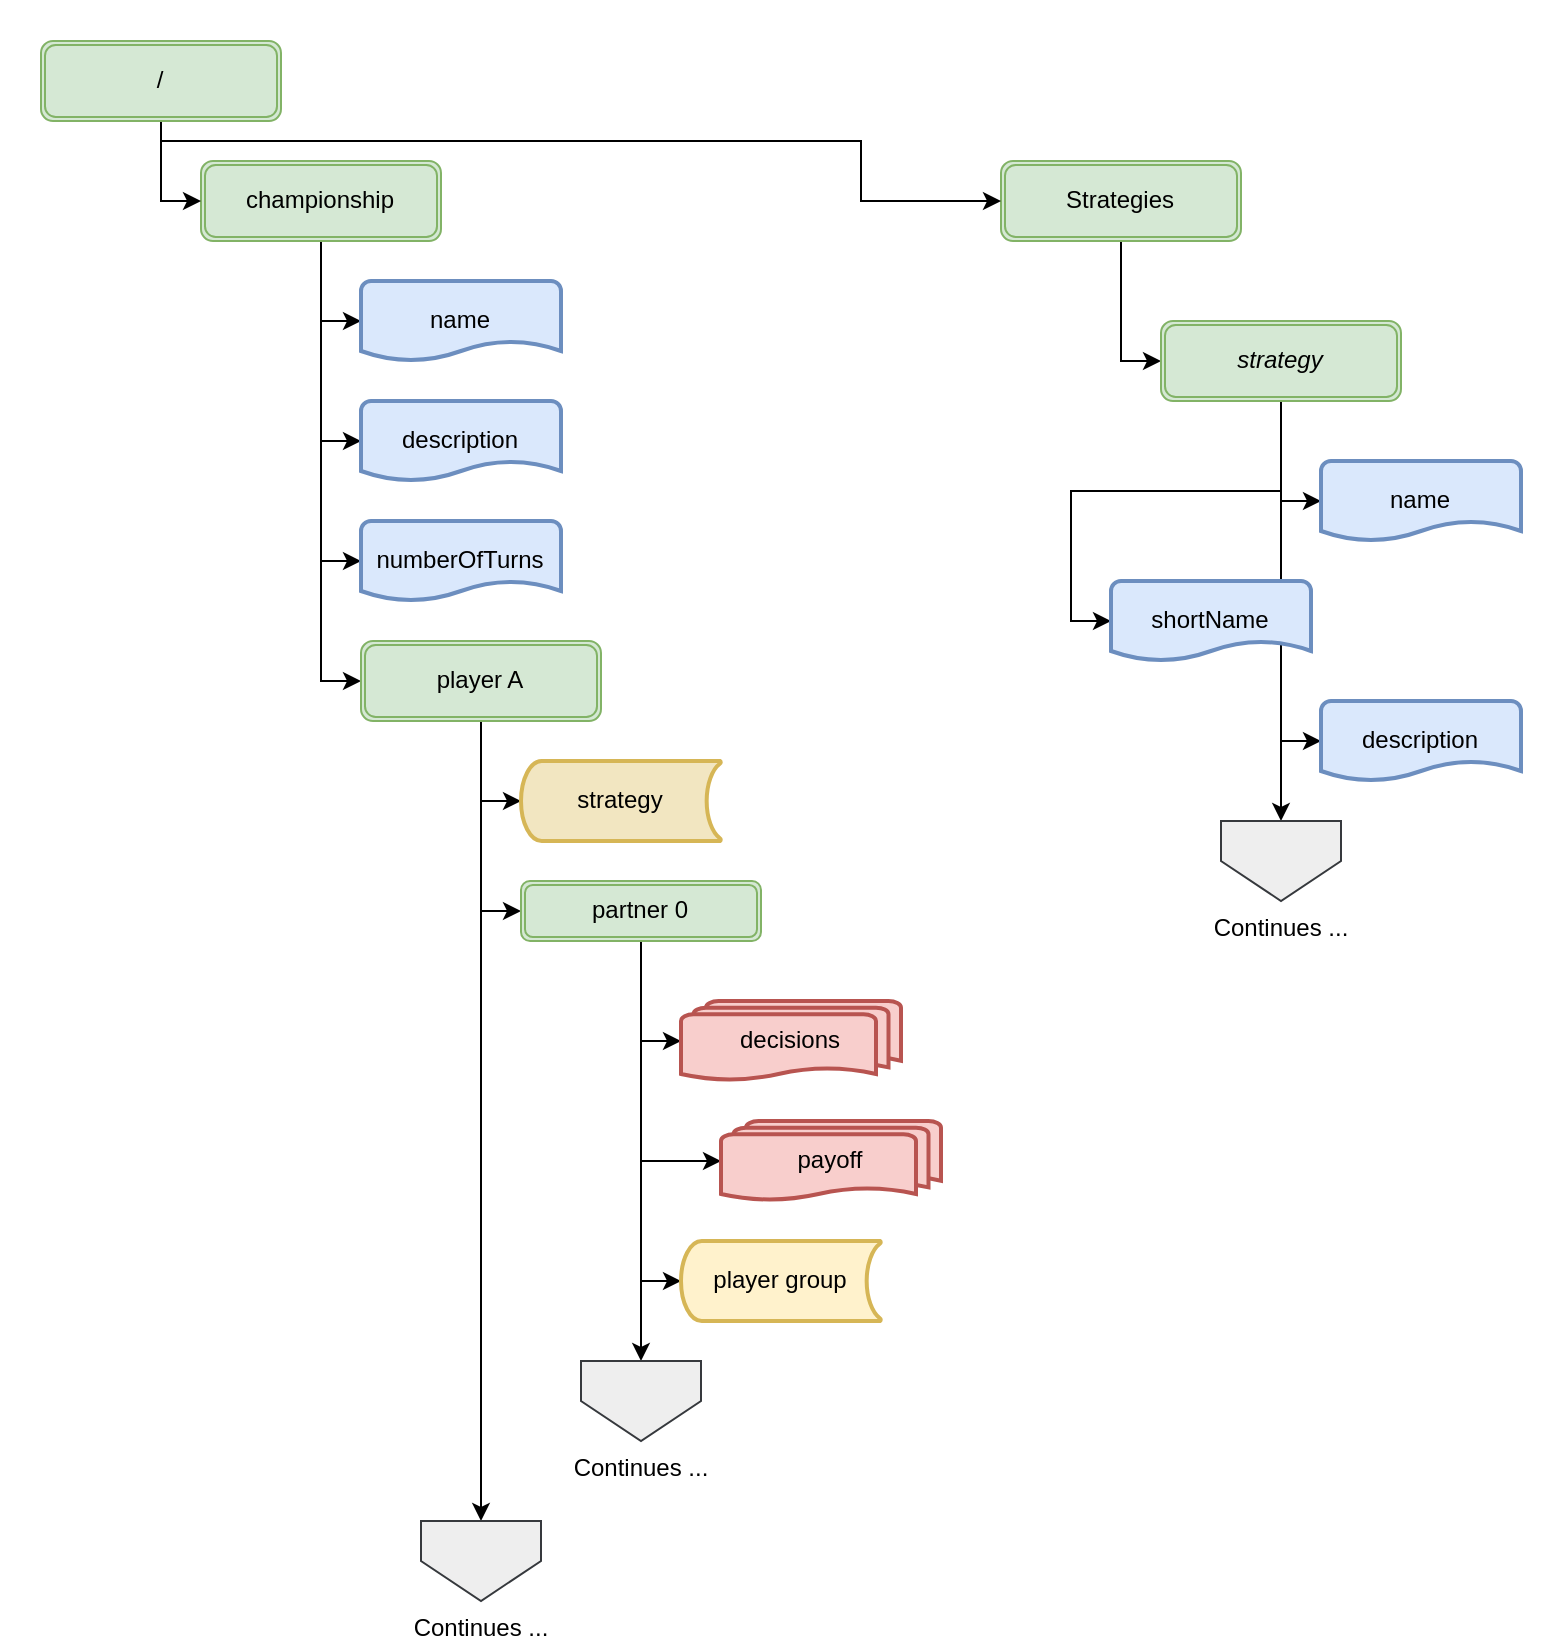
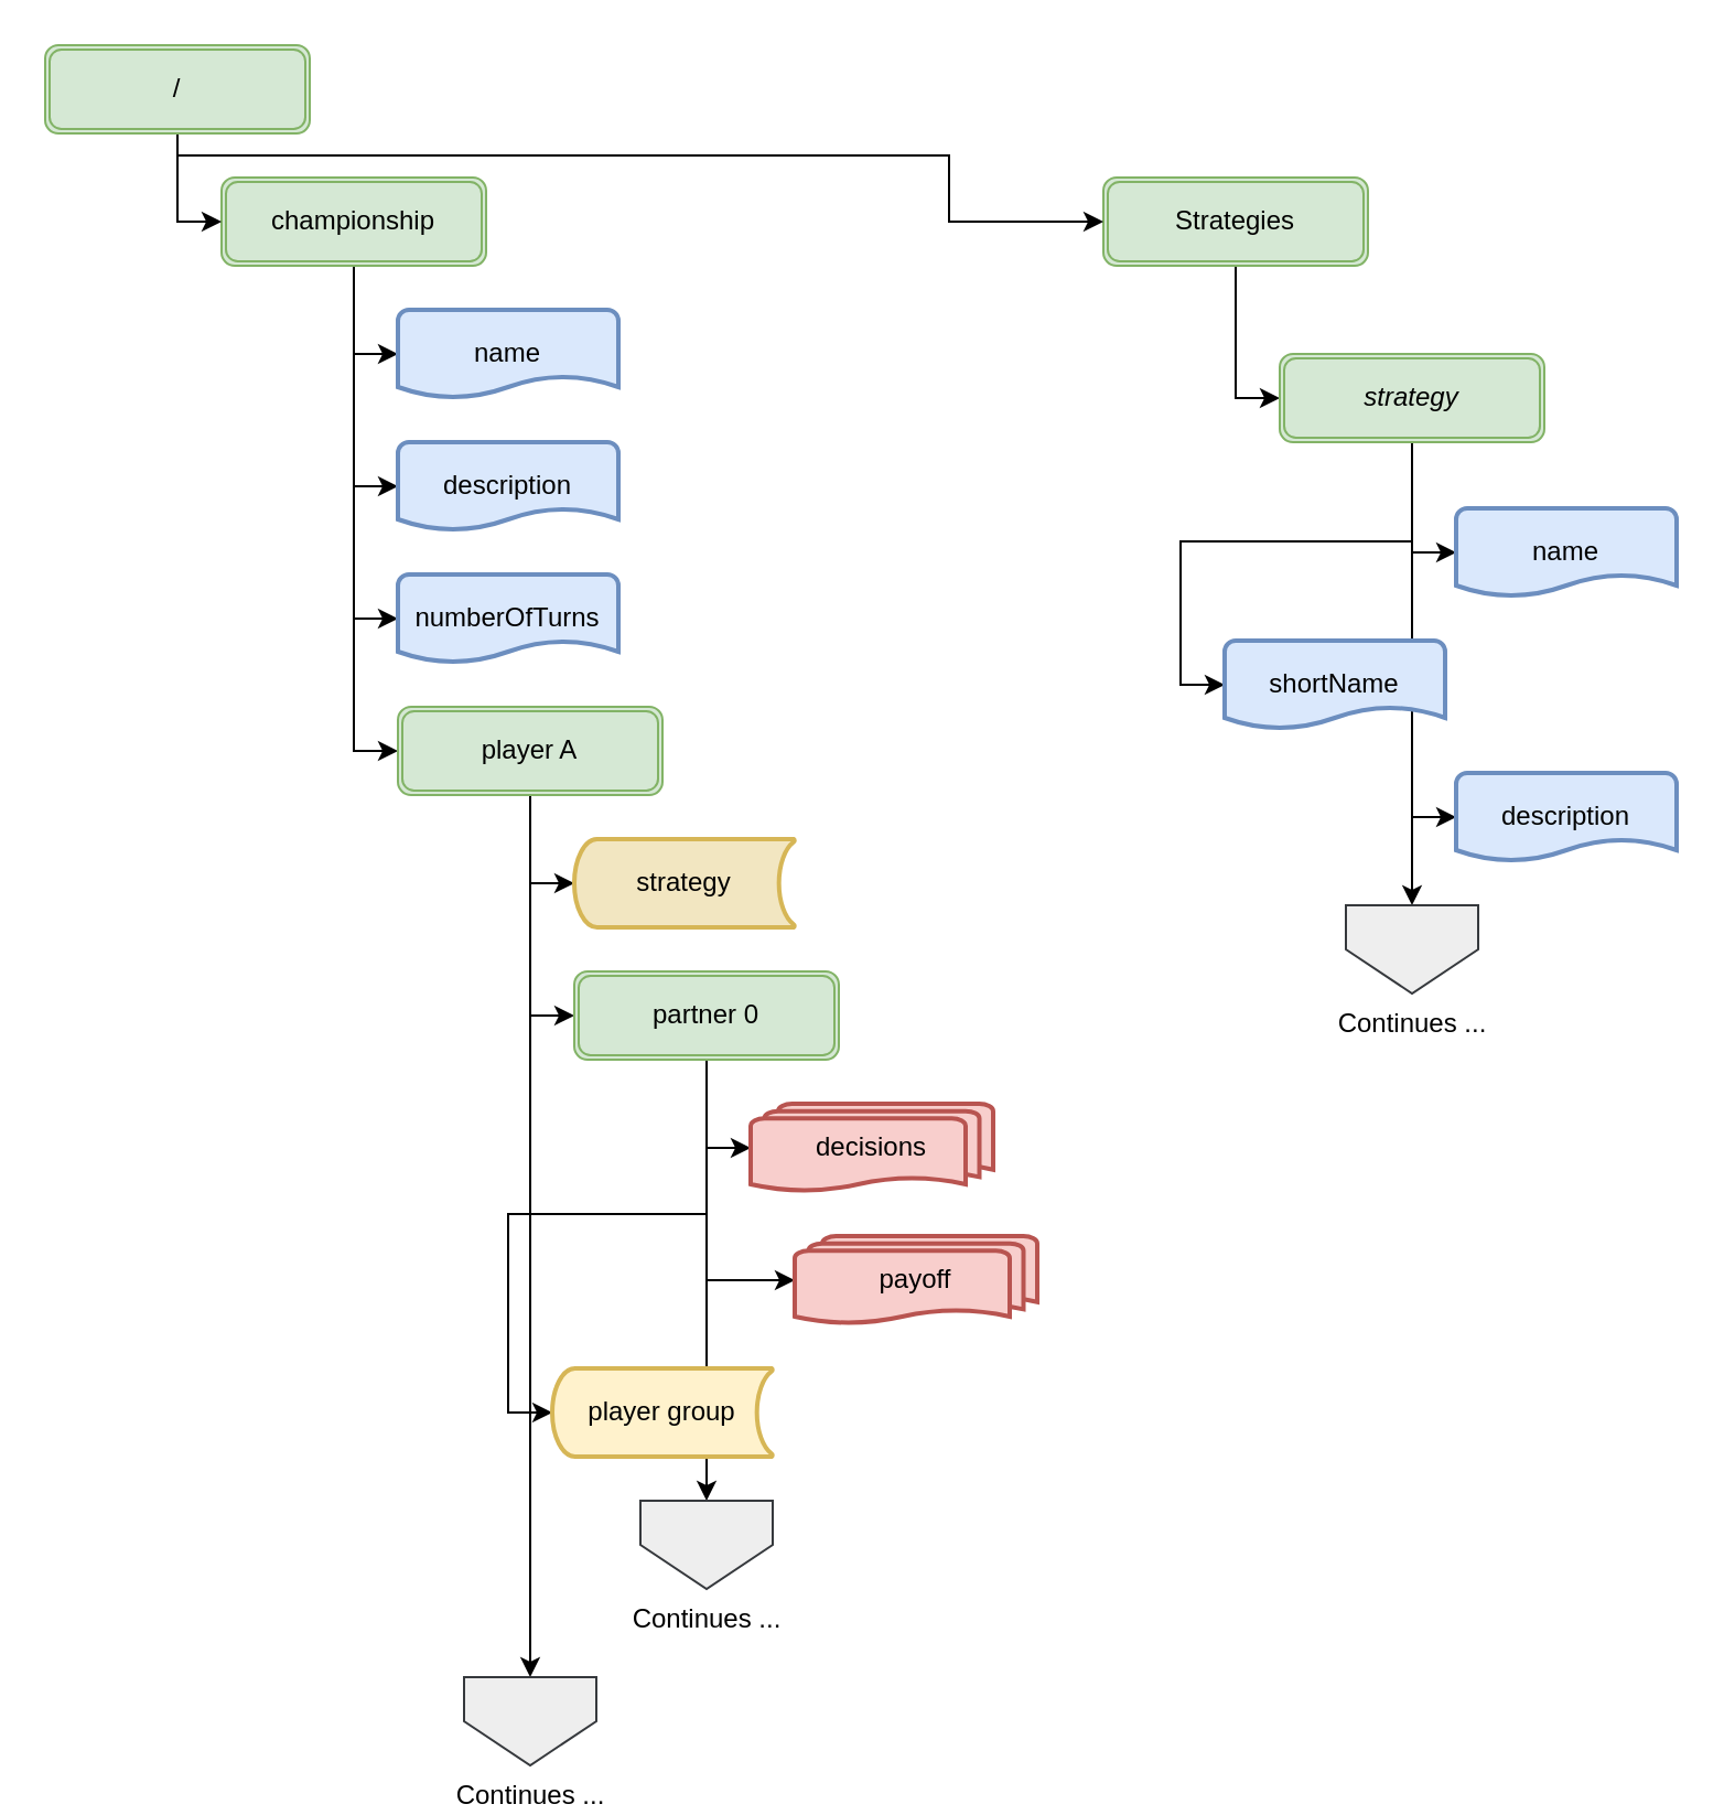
  <mxCell id="0" />
  <mxCell id="1" parent="0" />
  <mxCell id="2" style="edgeStyle=orthogonalEdgeStyle;rounded=0;orthogonalLoop=1;jettySize=auto;html=1;exitX=0.5;exitY=1;exitDx=0;exitDy=0;entryX=0;entryY=0.5;entryDx=0;entryDy=0;entryPerimeter=0;" parent="1" source="6" target="7" edge="1"><mxGeometry relative="1" as="geometry" /></mxCell>
  <mxCell id="3" style="edgeStyle=orthogonalEdgeStyle;rounded=0;orthogonalLoop=1;jettySize=auto;html=1;exitX=0.5;exitY=1;exitDx=0;exitDy=0;entryX=0;entryY=0.5;entryDx=0;entryDy=0;entryPerimeter=0;startArrow=none;startFill=0;endArrow=classic;endFill=1;strokeColor=#000000;strokeWidth=1;fontSize=12;" parent="1" source="6" target="9" edge="1"><mxGeometry relative="1" as="geometry" /></mxCell>
  <mxCell id="4" style="edgeStyle=orthogonalEdgeStyle;rounded=0;orthogonalLoop=1;jettySize=auto;html=1;exitX=0.5;exitY=1;exitDx=0;exitDy=0;entryX=0;entryY=0.5;entryDx=0;entryDy=0;entryPerimeter=0;startArrow=none;startFill=0;endArrow=classic;endFill=1;strokeColor=#000000;strokeWidth=1;fontSize=12;" parent="1" source="6" target="8" edge="1"><mxGeometry relative="1" as="geometry" /></mxCell>
  <mxCell id="5" style="edgeStyle=orthogonalEdgeStyle;rounded=0;orthogonalLoop=1;jettySize=auto;html=1;exitX=0.5;exitY=1;exitDx=0;exitDy=0;entryX=0;entryY=0.5;entryDx=0;entryDy=0;startArrow=none;startFill=0;endArrow=classic;endFill=1;strokeColor=#000000;strokeWidth=1;fontSize=12;" parent="1" source="6" target="15" edge="1"><mxGeometry relative="1" as="geometry" /></mxCell>
  <mxCell id="6" value="&lt;div&gt;championship&lt;/div&gt;" style="shape=ext;double=1;rounded=1;whiteSpace=wrap;html=1;fillColor=#d5e8d4;strokeColor=#82b366;" parent="1" vertex="1"><mxGeometry x="100" y="80" width="120" height="40" as="geometry" /></mxCell>
  <mxCell id="7" value="&lt;div&gt;name&lt;/div&gt;" style="strokeWidth=2;html=1;shape=mxgraph.flowchart.document2;whiteSpace=wrap;size=0.25;fillColor=#dae8fc;strokeColor=#6c8ebf;" parent="1" vertex="1"><mxGeometry x="180" y="140" width="100" height="40" as="geometry" /></mxCell>
  <mxCell id="8" value="&lt;div&gt;numberOfTurns&lt;/div&gt;" style="strokeWidth=2;html=1;shape=mxgraph.flowchart.document2;whiteSpace=wrap;size=0.25;fillColor=#dae8fc;strokeColor=#6c8ebf;" parent="1" vertex="1"><mxGeometry x="180" y="260" width="100" height="40" as="geometry" /></mxCell>
  <mxCell id="9" value="&lt;div&gt;description&lt;/div&gt;" style="strokeWidth=2;html=1;shape=mxgraph.flowchart.document2;whiteSpace=wrap;size=0.25;fillColor=#dae8fc;strokeColor=#6c8ebf;" parent="1" vertex="1"><mxGeometry x="180" y="200" width="100" height="40" as="geometry" /></mxCell>
  <mxCell id="10" style="edgeStyle=orthogonalEdgeStyle;rounded=0;orthogonalLoop=1;jettySize=auto;html=1;exitX=0.5;exitY=1;exitDx=0;exitDy=0;entryX=0;entryY=0.5;entryDx=0;entryDy=0;startArrow=none;startFill=0;endArrow=classic;endFill=1;strokeColor=#000000;strokeWidth=1;fontSize=12;entryPerimeter=0;" parent="1" source="15" target="38" edge="1"><mxGeometry relative="1" as="geometry"><mxPoint x="270" y="400" as="targetPoint" /></mxGeometry></mxCell>
  <mxCell id="11" style="edgeStyle=orthogonalEdgeStyle;rounded=0;orthogonalLoop=1;jettySize=auto;html=1;exitX=0.5;exitY=1;exitDx=0;exitDy=0;entryX=0;entryY=0.5;entryDx=0;entryDy=0;entryPerimeter=0;startArrow=none;startFill=0;endArrow=classic;endFill=1;strokeColor=#000000;strokeWidth=1;fontSize=12;" parent="1" source="31" target="27" edge="1"><mxGeometry relative="1" as="geometry" /></mxCell>
  <mxCell id="12" style="edgeStyle=orthogonalEdgeStyle;rounded=0;orthogonalLoop=1;jettySize=auto;html=1;exitX=0.5;exitY=1;exitDx=0;exitDy=0;entryX=0;entryY=0.5;entryDx=0;entryDy=0;entryPerimeter=0;startArrow=none;startFill=0;endArrow=classic;endFill=1;strokeColor=#000000;strokeWidth=1;fontSize=12;" parent="1" source="31" target="28" edge="1"><mxGeometry relative="1" as="geometry" /></mxCell>
  <mxCell id="13" style="edgeStyle=orthogonalEdgeStyle;rounded=0;orthogonalLoop=1;jettySize=auto;html=1;exitX=0.5;exitY=1;exitDx=0;exitDy=0;entryX=0;entryY=0.5;entryDx=0;entryDy=0;startArrow=none;startFill=0;endArrow=classic;endFill=1;strokeColor=#000000;strokeWidth=1;fontSize=12;" parent="1" source="15" target="31" edge="1"><mxGeometry relative="1" as="geometry" /></mxCell>
  <mxCell id="14" style="edgeStyle=orthogonalEdgeStyle;rounded=0;orthogonalLoop=1;jettySize=auto;html=1;exitX=0.5;exitY=1;exitDx=0;exitDy=0;startArrow=none;startFill=0;endArrow=classic;endFill=1;strokeColor=#000000;strokeWidth=1;fontSize=12;entryX=0.5;entryY=0;entryDx=0;entryDy=0;" parent="1" source="15" target="33" edge="1"><mxGeometry relative="1" as="geometry"><mxPoint x="240" y="700" as="targetPoint" /></mxGeometry></mxCell>
  <mxCell id="15" value="player A" style="shape=ext;double=1;rounded=1;whiteSpace=wrap;html=1;fillColor=#d5e8d4;strokeColor=#82b366;" parent="1" vertex="1"><mxGeometry x="180" y="320" width="120" height="40" as="geometry" /></mxCell>
  <mxCell id="16" style="edgeStyle=orthogonalEdgeStyle;rounded=0;orthogonalLoop=1;jettySize=auto;html=1;exitX=0.5;exitY=1;exitDx=0;exitDy=0;entryX=0;entryY=0.5;entryDx=0;entryDy=0;" parent="1" source="17" target="22" edge="1"><mxGeometry relative="1" as="geometry" /></mxCell>
  <mxCell id="17" value="&lt;div&gt;Strategies&lt;/div&gt;" style="shape=ext;double=1;rounded=1;whiteSpace=wrap;html=1;fillColor=#d5e8d4;strokeColor=#82b366;" parent="1" vertex="1"><mxGeometry x="500" y="80" width="120" height="40" as="geometry" /></mxCell>
  <mxCell id="18" style="edgeStyle=orthogonalEdgeStyle;rounded=0;orthogonalLoop=1;jettySize=auto;html=1;exitX=0.5;exitY=1;exitDx=0;exitDy=0;entryX=0;entryY=0.5;entryDx=0;entryDy=0;entryPerimeter=0;" parent="1" source="22" target="23" edge="1"><mxGeometry relative="1" as="geometry" /></mxCell>
  <mxCell id="19" style="edgeStyle=orthogonalEdgeStyle;rounded=0;orthogonalLoop=1;jettySize=auto;html=1;exitX=0.5;exitY=1;exitDx=0;exitDy=0;entryX=0;entryY=0.5;entryDx=0;entryDy=0;entryPerimeter=0;" parent="1" source="22" target="24" edge="1"><mxGeometry relative="1" as="geometry" /></mxCell>
  <mxCell id="20" style="edgeStyle=orthogonalEdgeStyle;rounded=0;orthogonalLoop=1;jettySize=auto;html=1;exitX=0.5;exitY=1;exitDx=0;exitDy=0;entryX=0;entryY=0.5;entryDx=0;entryDy=0;entryPerimeter=0;" parent="1" source="22" target="25" edge="1"><mxGeometry relative="1" as="geometry" /></mxCell>
  <mxCell id="21" style="edgeStyle=orthogonalEdgeStyle;rounded=0;orthogonalLoop=1;jettySize=auto;html=1;exitX=0.5;exitY=1;exitDx=0;exitDy=0;entryX=0.5;entryY=0;entryDx=0;entryDy=0;" parent="1" source="22" target="26" edge="1"><mxGeometry relative="1" as="geometry" /></mxCell>
  <mxCell id="22" value="&lt;i&gt;strategy&lt;/i&gt;" style="shape=ext;double=1;rounded=1;whiteSpace=wrap;html=1;fillColor=#d5e8d4;strokeColor=#82b366;" parent="1" vertex="1"><mxGeometry x="580" y="160" width="120" height="40" as="geometry" /></mxCell>
  <mxCell id="23" value="&lt;div&gt;name&lt;/div&gt;" style="strokeWidth=2;html=1;shape=mxgraph.flowchart.document2;whiteSpace=wrap;size=0.25;fillColor=#dae8fc;strokeColor=#6c8ebf;" parent="1" vertex="1"><mxGeometry x="660" y="230" width="100" height="40" as="geometry" /></mxCell>
  <mxCell id="24" value="&lt;div&gt;shortName&lt;/div&gt;" style="strokeWidth=2;html=1;shape=mxgraph.flowchart.document2;whiteSpace=wrap;size=0.25;fillColor=#dae8fc;strokeColor=#6c8ebf;" parent="1" vertex="1"><mxGeometry x="555" y="290" width="100" height="40" as="geometry" /></mxCell>
  <mxCell id="25" value="&lt;div&gt;description&lt;/div&gt;" style="strokeWidth=2;html=1;shape=mxgraph.flowchart.document2;whiteSpace=wrap;size=0.25;fillColor=#dae8fc;strokeColor=#6c8ebf;" parent="1" vertex="1"><mxGeometry x="660" y="350" width="100" height="40" as="geometry" /></mxCell>
  <mxCell id="26" value="Continues ..." style="verticalLabelPosition=bottom;verticalAlign=top;html=1;shape=offPageConnector;rounded=0;size=0.5;fillColor=#eeeeee;strokeColor=#36393d;" parent="1" vertex="1"><mxGeometry x="610" y="410" width="60" height="40" as="geometry" /></mxCell>
  <mxCell id="27" value="decisions" style="strokeWidth=2;html=1;shape=mxgraph.flowchart.multi-document;whiteSpace=wrap;fontSize=12;fillColor=#f8cecc;strokeColor=#b85450;" parent="1" vertex="1"><mxGeometry x="340" y="500" width="110" height="40" as="geometry" /></mxCell>
  <mxCell id="28" value="payoff" style="strokeWidth=2;html=1;shape=mxgraph.flowchart.multi-document;whiteSpace=wrap;fontSize=12;fillColor=#f8cecc;strokeColor=#b85450;" parent="1" vertex="1"><mxGeometry x="360" y="560" width="110" height="40" as="geometry" /></mxCell>
  <mxCell id="29" style="edgeStyle=orthogonalEdgeStyle;rounded=0;orthogonalLoop=1;jettySize=auto;html=1;exitX=0.5;exitY=1;exitDx=0;exitDy=0;entryX=0.5;entryY=0;entryDx=0;entryDy=0;startArrow=none;startFill=0;endArrow=classic;endFill=1;strokeColor=#000000;strokeWidth=1;fontSize=12;" parent="1" source="31" target="32" edge="1"><mxGeometry relative="1" as="geometry" /></mxCell>
  <mxCell id="30" style="edgeStyle=orthogonalEdgeStyle;rounded=0;orthogonalLoop=1;jettySize=auto;html=1;exitX=0.5;exitY=1;exitDx=0;exitDy=0;entryX=0;entryY=0.5;entryDx=0;entryDy=0;entryPerimeter=0;startArrow=none;startFill=0;endArrow=classic;endFill=1;strokeColor=#000000;strokeWidth=1;fontSize=12;" parent="1" source="31" target="34" edge="1"><mxGeometry relative="1" as="geometry" /></mxCell>
- <mxCell id="31" value="&lt;div&gt;partner 0&lt;/div&gt;" style="shape=ext;double=1;rounded=1;whiteSpace=wrap;html=1;fillColor=#d5e8d4;strokeColor=#82b366;fontSize=12;" parent="1" vertex="1"><mxGeometry x="260" y="440" width="120" height="30" as="geometry" /></mxCell>
+ <mxCell id="31" value="&lt;div&gt;partner 0&lt;/div&gt;" style="shape=ext;double=1;rounded=1;whiteSpace=wrap;html=1;fillColor=#d5e8d4;strokeColor=#82b366;fontSize=12;" parent="1" vertex="1"><mxGeometry x="260" y="440" width="120" height="40" as="geometry" /></mxCell>
  <mxCell id="32" value="Continues ..." style="verticalLabelPosition=bottom;verticalAlign=top;html=1;shape=offPageConnector;rounded=0;size=0.5;fillColor=#eeeeee;strokeColor=#36393d;fontSize=12;" parent="1" vertex="1"><mxGeometry x="290" y="680" width="60" height="40" as="geometry" /></mxCell>
  <mxCell id="33" value="Continues ..." style="verticalLabelPosition=bottom;verticalAlign=top;html=1;shape=offPageConnector;rounded=0;size=0.5;fillColor=#eeeeee;strokeColor=#36393d;fontSize=12;" parent="1" vertex="1"><mxGeometry x="210" y="760" width="60" height="40" as="geometry" /></mxCell>
- <mxCell id="34" value="player group" style="strokeWidth=2;html=1;shape=mxgraph.flowchart.stored_data;whiteSpace=wrap;fontSize=12;fillColor=#fff2cc;strokeColor=#d6b656;" parent="1" vertex="1"><mxGeometry x="340" y="620" width="100" height="40" as="geometry" /></mxCell>
+ <mxCell id="34" value="player group" style="strokeWidth=2;html=1;shape=mxgraph.flowchart.stored_data;whiteSpace=wrap;fontSize=12;fillColor=#fff2cc;strokeColor=#d6b656;" parent="1" vertex="1"><mxGeometry x="250" y="620" width="100" height="40" as="geometry" /></mxCell>
  <mxCell id="35" style="edgeStyle=orthogonalEdgeStyle;rounded=0;orthogonalLoop=1;jettySize=auto;html=1;exitX=0.5;exitY=1;exitDx=0;exitDy=0;entryX=0;entryY=0.5;entryDx=0;entryDy=0;startArrow=none;startFill=0;endArrow=classic;endFill=1;strokeColor=#000000;strokeWidth=1;fontSize=12;" parent="1" source="37" target="6" edge="1"><mxGeometry relative="1" as="geometry" /></mxCell>
  <mxCell id="36" style="edgeStyle=orthogonalEdgeStyle;rounded=0;orthogonalLoop=1;jettySize=auto;html=1;exitX=0.5;exitY=1;exitDx=0;exitDy=0;entryX=0;entryY=0.5;entryDx=0;entryDy=0;startArrow=none;startFill=0;endArrow=classic;endFill=1;strokeColor=#000000;strokeWidth=1;fontSize=12;" parent="1" source="37" target="17" edge="1"><mxGeometry relative="1" as="geometry"><Array as="points"><mxPoint x="80" y="70" /><mxPoint x="430" y="70" /><mxPoint x="430" y="100" /></Array></mxGeometry></mxCell>
  <mxCell id="37" value="&lt;div&gt;/&lt;/div&gt;" style="shape=ext;double=1;rounded=1;whiteSpace=wrap;html=1;fillColor=#d5e8d4;strokeColor=#82b366;fontSize=12;" parent="1" vertex="1"><mxGeometry x="20" y="20" width="120" height="40" as="geometry" /></mxCell>
  <mxCell id="38" value="strategy" style="strokeWidth=2;html=1;shape=mxgraph.flowchart.stored_data;whiteSpace=wrap;fontSize=12;fillColor=#F2E6C1;strokeColor=#d6b656;" vertex="1" parent="1"><mxGeometry x="260" y="380" width="100" height="40" as="geometry" /></mxCell>
